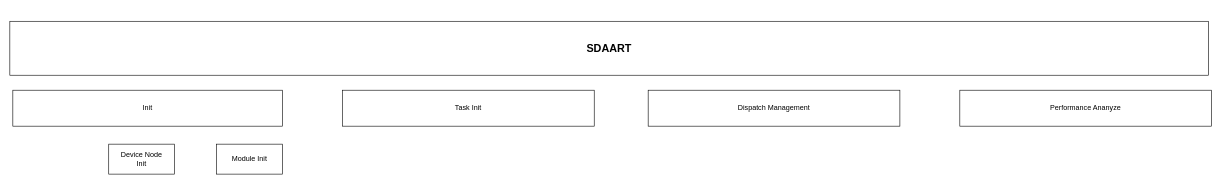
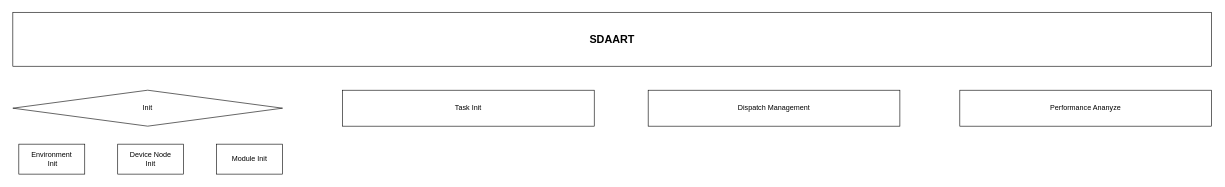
  <mxCell id="0" />
  <mxCell id="1" parent="0" />
- <mxCell id="2" value="&lt;b&gt;&lt;font style=&quot;font-size: 18px;&quot;&gt;SDAART&lt;/font&gt;&lt;/b&gt;" style="rounded=0;whiteSpace=wrap;html=1;" parent="1" vertex="1"><mxGeometry x="15" y="35" width="2000" height="90" as="geometry" /></mxCell>
- <mxCell id="3" value="Init" style="rounded=0;whiteSpace=wrap;html=1;" parent="1" vertex="1"><mxGeometry x="20" y="150" width="450" height="60" as="geometry" /></mxCell>
+ <mxCell id="2" value="&lt;b&gt;&lt;font style=&quot;font-size: 18px;&quot;&gt;SDAART&lt;/font&gt;&lt;/b&gt;" style="rounded=0;whiteSpace=wrap;html=1;" parent="1" vertex="1"><mxGeometry x="20" y="20" width="2000" height="90" as="geometry" /></mxCell>
+ <mxCell id="3" value="Init" style="rhombus;whiteSpace=wrap;html=1;" parent="1" vertex="1"><mxGeometry x="20" y="150" width="450" height="60" as="geometry" /></mxCell>
  <mxCell id="4" value="Task Init" style="rounded=0;whiteSpace=wrap;html=1;" parent="1" vertex="1"><mxGeometry x="570" y="150" width="420" height="60" as="geometry" /></mxCell>
  <mxCell id="5" value="Dispatch Management" style="rounded=0;whiteSpace=wrap;html=1;" parent="1" vertex="1"><mxGeometry x="1080" y="150" width="420" height="60" as="geometry" /></mxCell>
  <mxCell id="6" value="Performance Ananyze" style="rounded=0;whiteSpace=wrap;html=1;" parent="1" vertex="1"><mxGeometry x="1600" y="150" width="420" height="60" as="geometry" /></mxCell>
- <mxCell id="8" value="Device Node&lt;br&gt;Init" style="rounded=0;whiteSpace=wrap;html=1;" vertex="1" parent="1"><mxGeometry x="180" y="240" width="110" height="50" as="geometry" /></mxCell>
+ <mxCell id="7" value="Environment&lt;br&gt;&amp;nbsp;Init" style="rounded=0;whiteSpace=wrap;html=1;" parent="1" vertex="1"><mxGeometry x="30" y="240" width="110" height="50" as="geometry" /></mxCell>
+ <mxCell id="8" value="Device Node&lt;br&gt;Init" style="rounded=0;whiteSpace=wrap;html=1;" vertex="1" parent="1"><mxGeometry x="195" y="240" width="110" height="50" as="geometry" /></mxCell>
  <mxCell id="9" value="Module Init" style="rounded=0;whiteSpace=wrap;html=1;" vertex="1" parent="1"><mxGeometry x="360" y="240" width="110" height="50" as="geometry" /></mxCell>
